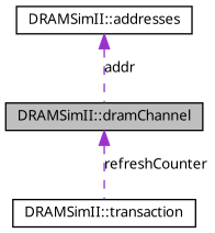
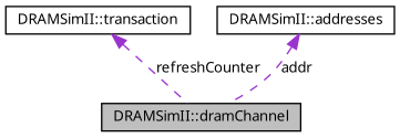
  digraph {
    node [color=black fontname="FreeSans.ttf" fontsize=10 shape=record]
    edge [color=darkorchid3 dir=back fontname="FreeSans.ttf" fontsize=10 labelfontname="FreeSans.ttf" labelfontsize=10 style=dashed]
    n1 [fillcolor=grey75 fontcolor=black height=0.2 label="DRAMSimII::dramChannel" style=filled width=0.4]
    n2 [height=0.2 label="DRAMSimII::transaction" width=0.4]
    n3 [height=0.2 label="DRAMSimII::addresses" width=0.4]
-   n1 -> n2 [label=refreshCounter]
+   n2 -> n1 [label=refreshCounter]
    n3 -> n1 [label=addr]
  }
